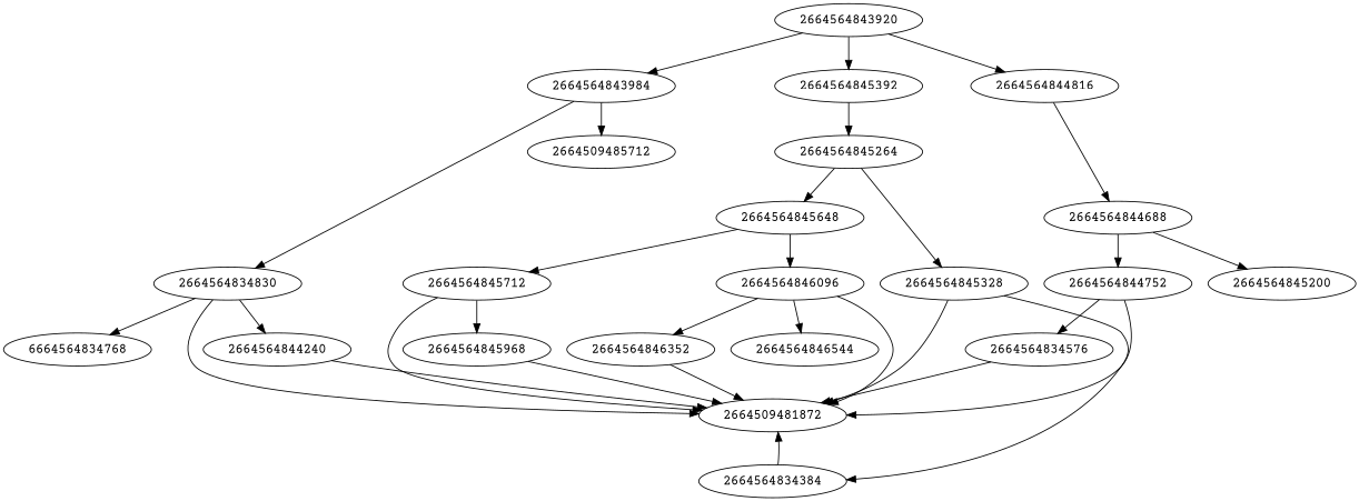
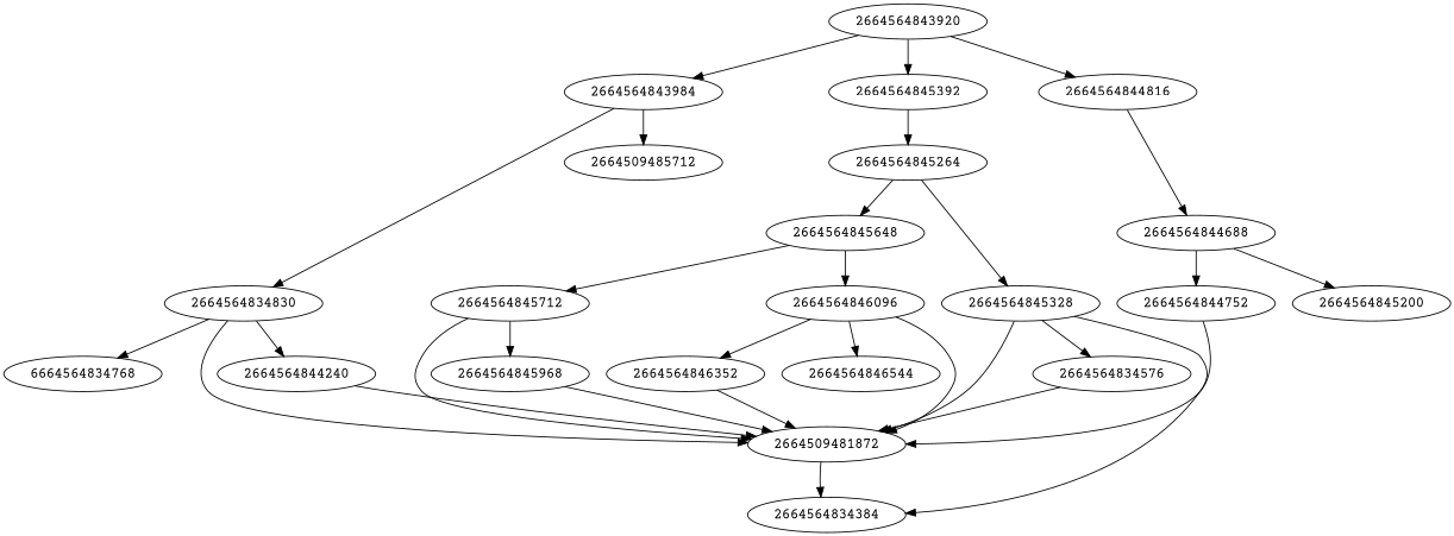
  strict digraph {
    fontname="Courier Prime"
    node [fontname="Courier Prime" type=Name]
    edge [fontname="Courier Prime"]
    n1 [label=2664564834830 type=Subscript]
    2664509481872 [type=Load]
    2664564844240
    n4 [label=6664564834768 type=Constant]
    2664564846352
    2664564846096 [type=Subscript]
    2664564846544 [type=Constant]
    2664564845328 [type=Attribute]
    2664564834384
    2664564834576
    2664564844816 [type=Expr]
    2664564844688 [type=Call]
    2664564845200
    2664564844752 [type=Attribute]
    2664509485712 [type=Eq]
    2664564845712 [type=Attribute]
    2664564845968
    2664564845264 [type=Call]
    2664564845648 [type=Call]
    2664564845392 [type=Expr]
    2664564843984 [type=Compare]
    2664564843920 [type=If]
    n1 -> 2664509481872
    n1 -> 2664564844240
    n1 -> n4
    2664564844240 -> 2664509481872
    2664564846352 -> 2664509481872
    2664564846096 -> 2664509481872
    2664564846096 -> 2664564846352
    2664564846096 -> 2664564846544
    2664564845328 -> 2664509481872
    2664564845328 -> 2664564834384
-   2664564834384 -> 2664509481872
+   2664509481872 -> 2664564834384
    2664564834576 -> 2664509481872
    2664564844816 -> 2664564844688
    2664564844688 -> 2664564845200
    2664564844688 -> 2664564844752
    2664564844752 -> 2664509481872
-   2664564844752 -> 2664564834576
+   2664564845328 -> 2664564834576
    2664564845712 -> 2664509481872
    2664564845712 -> 2664564845968
    2664564845968 -> 2664509481872
    2664564845264 -> 2664564845328
    2664564845264 -> 2664564845648
    2664564845648 -> 2664564846096
    2664564845648 -> 2664564845712
    2664564845392 -> 2664564845264
    2664564843984 -> n1
    2664564843984 -> 2664509485712
    2664564843920 -> 2664564844816
    2664564843920 -> 2664564845392
    2664564843920 -> 2664564843984
  }
